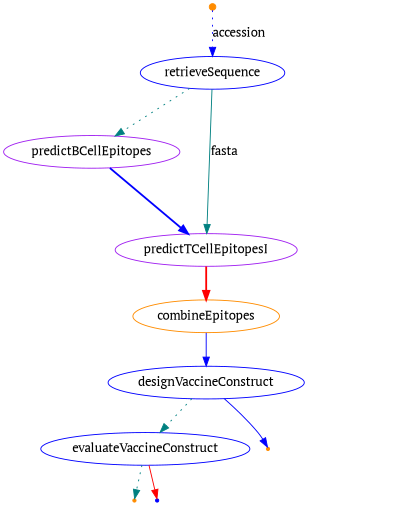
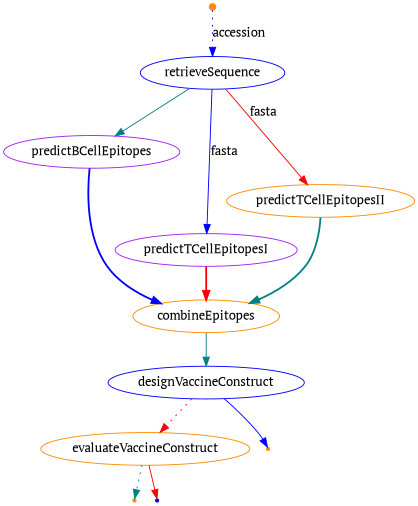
  digraph {
    fontname="PT Serif"
    node [color=darkorange fontname="PT Serif"]
    edge [color=blue fontname="PT Serif" style=solid]
    v0 [fixedsize=true shape=point width=0.1]
    n2 [color=blue label=retrieveSequence]
    n3 [color=purple label=predictBCellEpitopes]
    n4 [color=purple label=predictTCellEpitopesI]
+   n5 [label=predictTCellEpitopesII]
    n6 [label=combineEpitopes]
    n7 [color=blue label=designVaccineConstruct]
-   n8 [color=blue label=evaluateVaccineConstruct]
+   n8 [label=evaluateVaccineConstruct]
    v7 [shape=point]
    v10 [shape=point]
    v9 [color=blue shape=point]
    v0 -> n2 [label=accession style=dotted]
-   n2 -> n3 [color=teal style=dotted]
-   n2 -> n4 [color=teal label=fasta]
-   n3 -> n4 [style=bold]
+   n2 -> n3 [color=teal]
+   n2 -> n4 [label=fasta]
+   n2 -> n5 [color=red label=fasta]
+   n3 -> n6 [style=bold]
    n4 -> n6 [color=red style=bold]
-   n6 -> n7
-   n7 -> n8 [color=teal style=dotted]
+   n5 -> n6 [color=teal style=bold]
+   n6 -> n7 [color=teal]
+   n7 -> n8 [color=red style=dotted]
    n7 -> v7
    n8 -> v10 [color=teal style=dotted]
    n8 -> v9 [color=red]
  }
